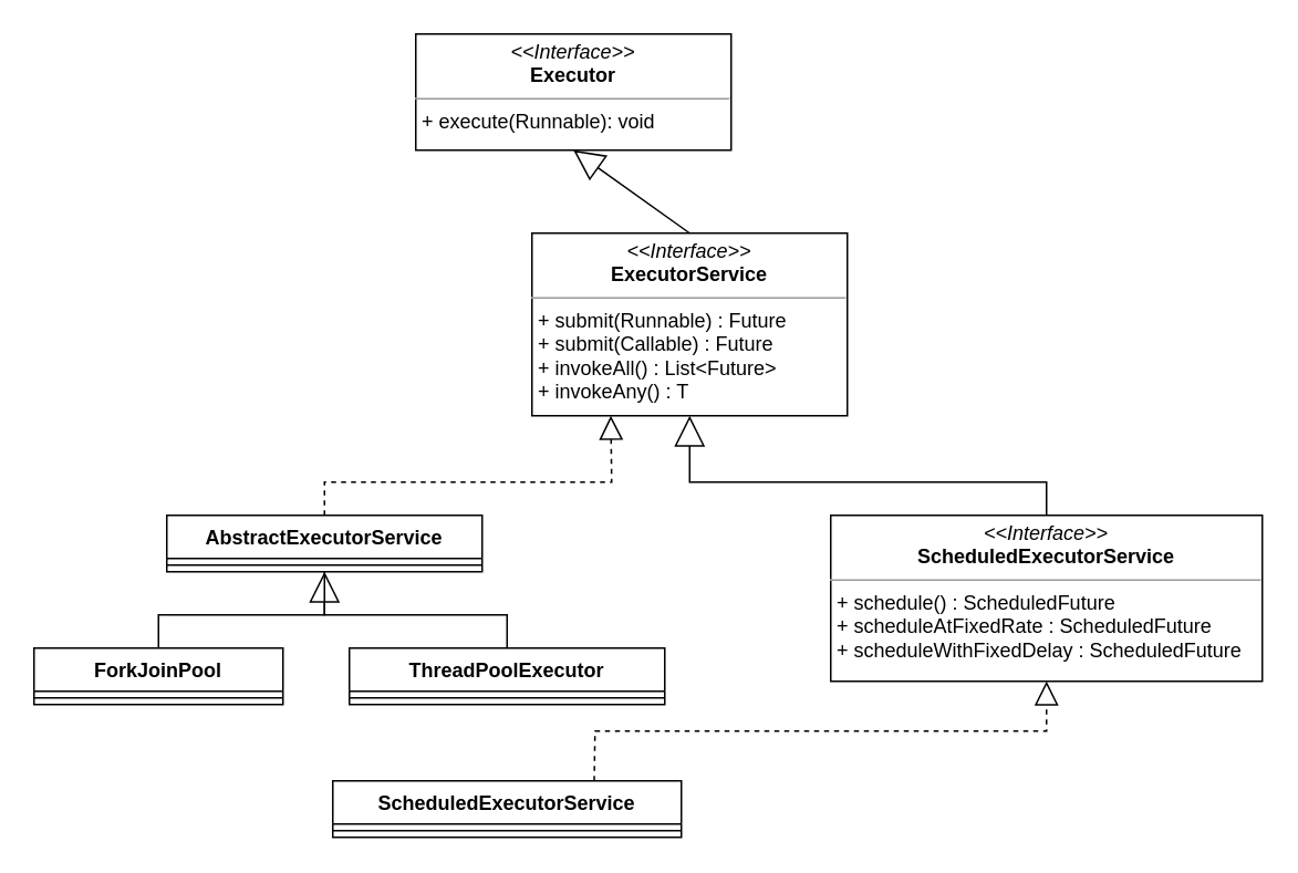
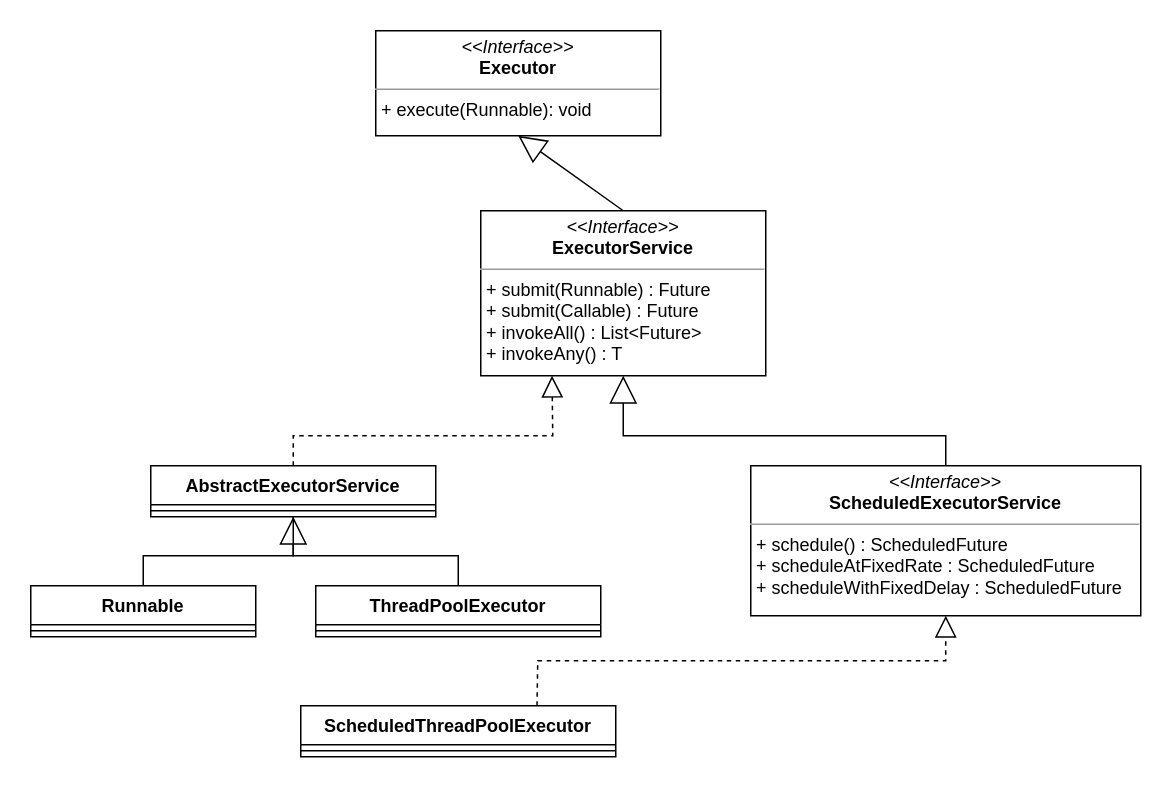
  <mxCell id="0" />
  <mxCell id="1" parent="0" />
  <mxCell id="2" value="&lt;p style=&quot;margin:0px;margin-top:4px;text-align:center;&quot;&gt;&lt;i&gt;&amp;lt;&amp;lt;Interface&amp;gt;&amp;gt;&lt;/i&gt;&lt;br&gt;&lt;b&gt;Executor&lt;/b&gt;&lt;/p&gt;&lt;hr size=&quot;1&quot;&gt;&lt;p style=&quot;margin:0px;margin-left:4px;&quot;&gt;+ execute(Runnable): void&lt;br&gt;&lt;/p&gt;" style="verticalAlign=top;align=left;overflow=fill;fontSize=12;fontFamily=Helvetica;html=1;" vertex="1" parent="1"><mxGeometry x="250" y="20" width="190" height="70" as="geometry" /></mxCell>
  <mxCell id="3" value="&lt;p style=&quot;margin:0px;margin-top:4px;text-align:center;&quot;&gt;&lt;i&gt;&amp;lt;&amp;lt;Interface&amp;gt;&amp;gt;&lt;/i&gt;&lt;br&gt;&lt;b&gt;ExecutorService&lt;/b&gt;&lt;/p&gt;&lt;hr size=&quot;1&quot;&gt;&lt;p style=&quot;margin:0px;margin-left:4px;&quot;&gt;+ submit(Runnable) : Future&lt;br&gt;&lt;/p&gt;&lt;p style=&quot;margin:0px;margin-left:4px;&quot;&gt;+ submit(Callable) : Future&lt;/p&gt;&lt;p style=&quot;margin:0px;margin-left:4px;&quot;&gt;+ invokeAll() : List&amp;lt;Future&amp;gt;&lt;br&gt;&lt;/p&gt;&lt;p style=&quot;margin:0px;margin-left:4px;&quot;&gt;+ invokeAny() : T&lt;/p&gt;" style="verticalAlign=top;align=left;overflow=fill;fontSize=12;fontFamily=Helvetica;html=1;" vertex="1" parent="1"><mxGeometry x="320" y="140" width="190" height="110" as="geometry" /></mxCell>
  <mxCell id="4" value="AbstractExecutorService" style="swimlane;fontStyle=1;align=center;verticalAlign=top;childLayout=stackLayout;horizontal=1;startSize=26;horizontalStack=0;resizeParent=1;resizeParentMax=0;resizeLast=0;collapsible=1;marginBottom=0;" vertex="1" parent="1"><mxGeometry x="100" y="310" width="190" height="34" as="geometry" /></mxCell>
  <mxCell id="5" value="" style="line;strokeWidth=1;fillColor=none;align=left;verticalAlign=middle;spacingTop=-1;spacingLeft=3;spacingRight=3;rotatable=0;labelPosition=right;points=[];portConstraint=eastwest;" vertex="1" parent="4"><mxGeometry y="26" width="190" height="8" as="geometry" /></mxCell>
- <mxCell id="6" value="ForkJoinPool" style="swimlane;fontStyle=1;align=center;verticalAlign=top;childLayout=stackLayout;horizontal=1;startSize=26;horizontalStack=0;resizeParent=1;resizeParentMax=0;resizeLast=0;collapsible=1;marginBottom=0;" vertex="1" parent="1"><mxGeometry x="20" y="390" width="150" height="34" as="geometry" /></mxCell>
+ <mxCell id="6" value="Runnable" style="swimlane;fontStyle=1;align=center;verticalAlign=top;childLayout=stackLayout;horizontal=1;startSize=26;horizontalStack=0;resizeParent=1;resizeParentMax=0;resizeLast=0;collapsible=1;marginBottom=0;" vertex="1" parent="1"><mxGeometry x="20" y="390" width="150" height="34" as="geometry" /></mxCell>
  <mxCell id="7" value="" style="line;strokeWidth=1;fillColor=none;align=left;verticalAlign=middle;spacingTop=-1;spacingLeft=3;spacingRight=3;rotatable=0;labelPosition=right;points=[];portConstraint=eastwest;" vertex="1" parent="6"><mxGeometry y="26" width="150" height="8" as="geometry" /></mxCell>
  <mxCell id="8" value="" style="endArrow=block;endSize=16;endFill=0;html=1;rounded=0;entryX=0.5;entryY=1;entryDx=0;entryDy=0;exitX=0.5;exitY=0;exitDx=0;exitDy=0;" edge="1" parent="1" source="3" target="2"><mxGeometry width="160" relative="1" as="geometry"><mxPoint x="260" y="110" as="sourcePoint" /><mxPoint x="420" y="110" as="targetPoint" /></mxGeometry></mxCell>
  <mxCell id="9" value="&lt;p style=&quot;margin:0px;margin-top:4px;text-align:center;&quot;&gt;&lt;i&gt;&amp;lt;&amp;lt;Interface&amp;gt;&amp;gt;&lt;/i&gt;&lt;br&gt;&lt;b&gt;ScheduledExecutorService&lt;/b&gt;&lt;/p&gt;&lt;hr size=&quot;1&quot;&gt;&lt;p style=&quot;margin:0px;margin-left:4px;&quot;&gt;+ schedule() : ScheduledFuture&lt;/p&gt;&lt;p style=&quot;margin:0px;margin-left:4px;&quot;&gt;+ scheduleAtFixedRate : ScheduledFuture&lt;/p&gt;&lt;p style=&quot;margin:0px;margin-left:4px;&quot;&gt;+ scheduleWithFixedDelay : ScheduledFuture&lt;/p&gt;" style="verticalAlign=top;align=left;overflow=fill;fontSize=12;fontFamily=Helvetica;html=1;" vertex="1" parent="1"><mxGeometry x="500" y="310" width="260" height="100" as="geometry" /></mxCell>
  <mxCell id="10" value="" style="endArrow=block;endSize=16;endFill=0;html=1;rounded=0;entryX=0.5;entryY=1;entryDx=0;entryDy=0;exitX=0.5;exitY=0;exitDx=0;exitDy=0;" edge="1" parent="1" source="9" target="3"><mxGeometry width="160" relative="1" as="geometry"><mxPoint x="520" y="250" as="sourcePoint" /><mxPoint x="680" y="250" as="targetPoint" /><Array as="points"><mxPoint x="630" y="290" /><mxPoint x="415" y="290" /></Array></mxGeometry></mxCell>
  <mxCell id="11" value="" style="endArrow=block;dashed=1;endFill=0;endSize=12;html=1;rounded=0;entryX=0.25;entryY=1;entryDx=0;entryDy=0;exitX=0.5;exitY=0;exitDx=0;exitDy=0;" edge="1" parent="1" source="4" target="3"><mxGeometry width="160" relative="1" as="geometry"><mxPoint x="160" y="270" as="sourcePoint" /><mxPoint x="320" y="270" as="targetPoint" /><Array as="points"><mxPoint x="195" y="290" /><mxPoint x="368" y="290" /></Array></mxGeometry></mxCell>
  <mxCell id="12" value="" style="endArrow=none;endSize=16;endFill=0;html=1;rounded=0;entryX=0.5;entryY=1;entryDx=0;entryDy=0;exitX=0.5;exitY=0;exitDx=0;exitDy=0;" edge="1" parent="1" source="6" target="4"><mxGeometry width="160" relative="1" as="geometry"><mxPoint x="80" y="360" as="sourcePoint" /><mxPoint x="240" y="360" as="targetPoint" /><Array as="points"><mxPoint x="95" y="370" /><mxPoint x="195" y="370" /></Array></mxGeometry></mxCell>
  <mxCell id="13" value="" style="endArrow=block;endSize=16;endFill=0;html=1;rounded=0;entryX=0.5;entryY=1;entryDx=0;entryDy=0;exitX=0.5;exitY=0;exitDx=0;exitDy=0;" edge="1" parent="1" target="4"><mxGeometry x="0.832" y="24" width="160" relative="1" as="geometry"><mxPoint x="305" y="390" as="sourcePoint" /><mxPoint x="210" y="360" as="targetPoint" /><Array as="points"><mxPoint x="305" y="370" /><mxPoint x="195" y="370" /></Array><mxPoint as="offset" /></mxGeometry></mxCell>
  <mxCell id="14" value="ThreadPoolExecutor" style="swimlane;fontStyle=1;align=center;verticalAlign=top;childLayout=stackLayout;horizontal=1;startSize=26;horizontalStack=0;resizeParent=1;resizeParentMax=0;resizeLast=0;collapsible=1;marginBottom=0;" vertex="1" parent="1"><mxGeometry x="210" y="390" width="190" height="34" as="geometry" /></mxCell>
  <mxCell id="15" value="" style="line;strokeWidth=1;fillColor=none;align=left;verticalAlign=middle;spacingTop=-1;spacingLeft=3;spacingRight=3;rotatable=0;labelPosition=right;points=[];portConstraint=eastwest;" vertex="1" parent="14"><mxGeometry y="26" width="190" height="8" as="geometry" /></mxCell>
- <mxCell id="16" value="ScheduledExecutorService" style="swimlane;fontStyle=1;align=center;verticalAlign=top;childLayout=stackLayout;horizontal=1;startSize=26;horizontalStack=0;resizeParent=1;resizeParentMax=0;resizeLast=0;collapsible=1;marginBottom=0;" vertex="1" parent="1"><mxGeometry x="200" y="470" width="210" height="34" as="geometry" /></mxCell>
+ <mxCell id="16" value="ScheduledThreadPoolExecutor" style="swimlane;fontStyle=1;align=center;verticalAlign=top;childLayout=stackLayout;horizontal=1;startSize=26;horizontalStack=0;resizeParent=1;resizeParentMax=0;resizeLast=0;collapsible=1;marginBottom=0;" vertex="1" parent="1"><mxGeometry x="200" y="470" width="210" height="34" as="geometry" /></mxCell>
  <mxCell id="17" value="" style="line;strokeWidth=1;fillColor=none;align=left;verticalAlign=middle;spacingTop=-1;spacingLeft=3;spacingRight=3;rotatable=0;labelPosition=right;points=[];portConstraint=eastwest;" vertex="1" parent="16"><mxGeometry y="26" width="210" height="8" as="geometry" /></mxCell>
  <mxCell id="18" value="" style="endArrow=block;dashed=1;endFill=0;endSize=12;html=1;rounded=0;exitX=0.75;exitY=0;exitDx=0;exitDy=0;entryX=0.5;entryY=1;entryDx=0;entryDy=0;" edge="1" parent="1" source="16" target="9"><mxGeometry width="160" relative="1" as="geometry"><mxPoint x="340" y="450" as="sourcePoint" /><mxPoint x="500" y="450" as="targetPoint" /><Array as="points"><mxPoint x="358" y="440" /><mxPoint x="630" y="440" /></Array></mxGeometry></mxCell>
